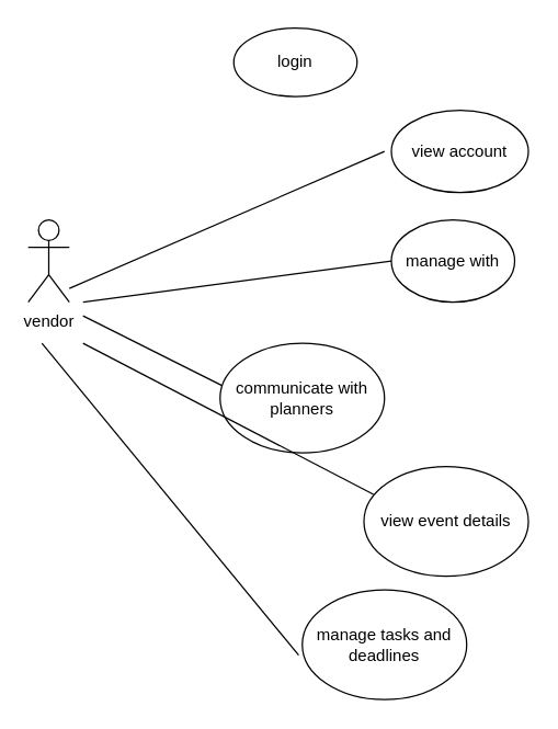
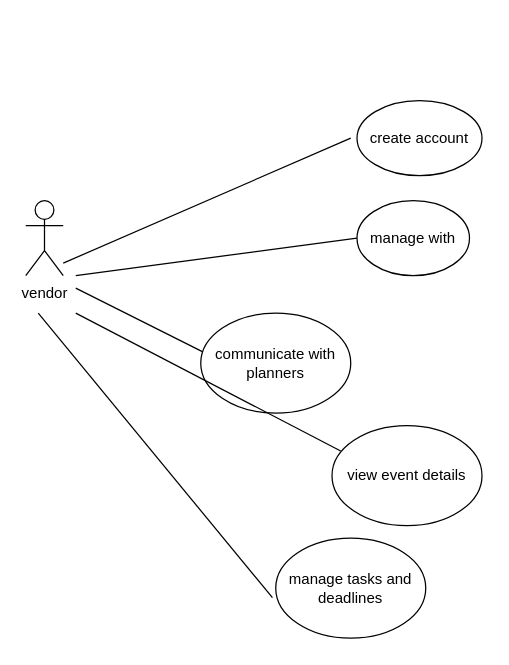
  <mxCell id="0" />
  <mxCell id="1" parent="0" />
  <mxCell id="2" value="vendor" style="shape=umlActor;verticalLabelPosition=bottom;verticalAlign=top;html=1;outlineConnect=0;" vertex="1" parent="1"><mxGeometry x="20" y="160" width="30" height="60" as="geometry" /></mxCell>
- <mxCell id="3" value="login" style="ellipse;whiteSpace=wrap;html=1;" vertex="1" parent="1"><mxGeometry x="170" y="20" width="90" height="50" as="geometry" /></mxCell>
- <mxCell id="4" value="view account" style="ellipse;whiteSpace=wrap;html=1;" vertex="1" parent="1"><mxGeometry x="285" y="80" width="100" height="60" as="geometry" /></mxCell>
+ <mxCell id="4" value="create account" style="ellipse;whiteSpace=wrap;html=1;" vertex="1" parent="1"><mxGeometry x="285" y="80" width="100" height="60" as="geometry" /></mxCell>
  <mxCell id="5" value="manage with" style="ellipse;whiteSpace=wrap;html=1;" vertex="1" parent="1"><mxGeometry x="285" y="160" width="90" height="60" as="geometry" /></mxCell>
  <mxCell id="6" value="communicate with planners" style="ellipse;whiteSpace=wrap;html=1;" vertex="1" parent="1"><mxGeometry x="160" y="250" width="120" height="80" as="geometry" /></mxCell>
  <mxCell id="7" value="view event details" style="ellipse;whiteSpace=wrap;html=1;" vertex="1" parent="1"><mxGeometry x="265" y="340" width="120" height="80" as="geometry" /></mxCell>
  <mxCell id="8" value="manage tasks and deadlines" style="ellipse;whiteSpace=wrap;html=1;" vertex="1" parent="1"><mxGeometry x="220" y="430" width="120" height="80" as="geometry" /></mxCell>
  <mxCell id="9" value="" style="endArrow=none;html=1;" edge="1" parent="1"><mxGeometry width="50" height="50" relative="1" as="geometry"><mxPoint x="50" y="210" as="sourcePoint" /><mxPoint x="280" y="110" as="targetPoint" /></mxGeometry></mxCell>
  <mxCell id="10" value="" style="endArrow=none;html=1;entryX=0;entryY=0.5;entryDx=0;entryDy=0;" edge="1" parent="1" target="5"><mxGeometry width="50" height="50" relative="1" as="geometry"><mxPoint x="60" y="220" as="sourcePoint" /><mxPoint x="120" y="190" as="targetPoint" /></mxGeometry></mxCell>
  <mxCell id="11" value="" style="endArrow=none;html=1;entryX=0.014;entryY=0.388;entryDx=0;entryDy=0;entryPerimeter=0;" edge="1" parent="1" target="6"><mxGeometry width="50" height="50" relative="1" as="geometry"><mxPoint x="60" y="230" as="sourcePoint" /><mxPoint x="240" y="270" as="targetPoint" /></mxGeometry></mxCell>
  <mxCell id="12" value="" style="endArrow=none;html=1;entryX=0.058;entryY=0.254;entryDx=0;entryDy=0;entryPerimeter=0;" edge="1" parent="1" target="7"><mxGeometry width="50" height="50" relative="1" as="geometry"><mxPoint x="60" y="250" as="sourcePoint" /><mxPoint x="260" y="350" as="targetPoint" /></mxGeometry></mxCell>
  <mxCell id="13" value="" style="endArrow=none;html=1;entryX=-0.022;entryY=0.596;entryDx=0;entryDy=0;entryPerimeter=0;" edge="1" parent="1" target="8"><mxGeometry width="50" height="50" relative="1" as="geometry"><mxPoint x="30" y="250" as="sourcePoint" /><mxPoint x="240" y="270" as="targetPoint" /></mxGeometry></mxCell>
